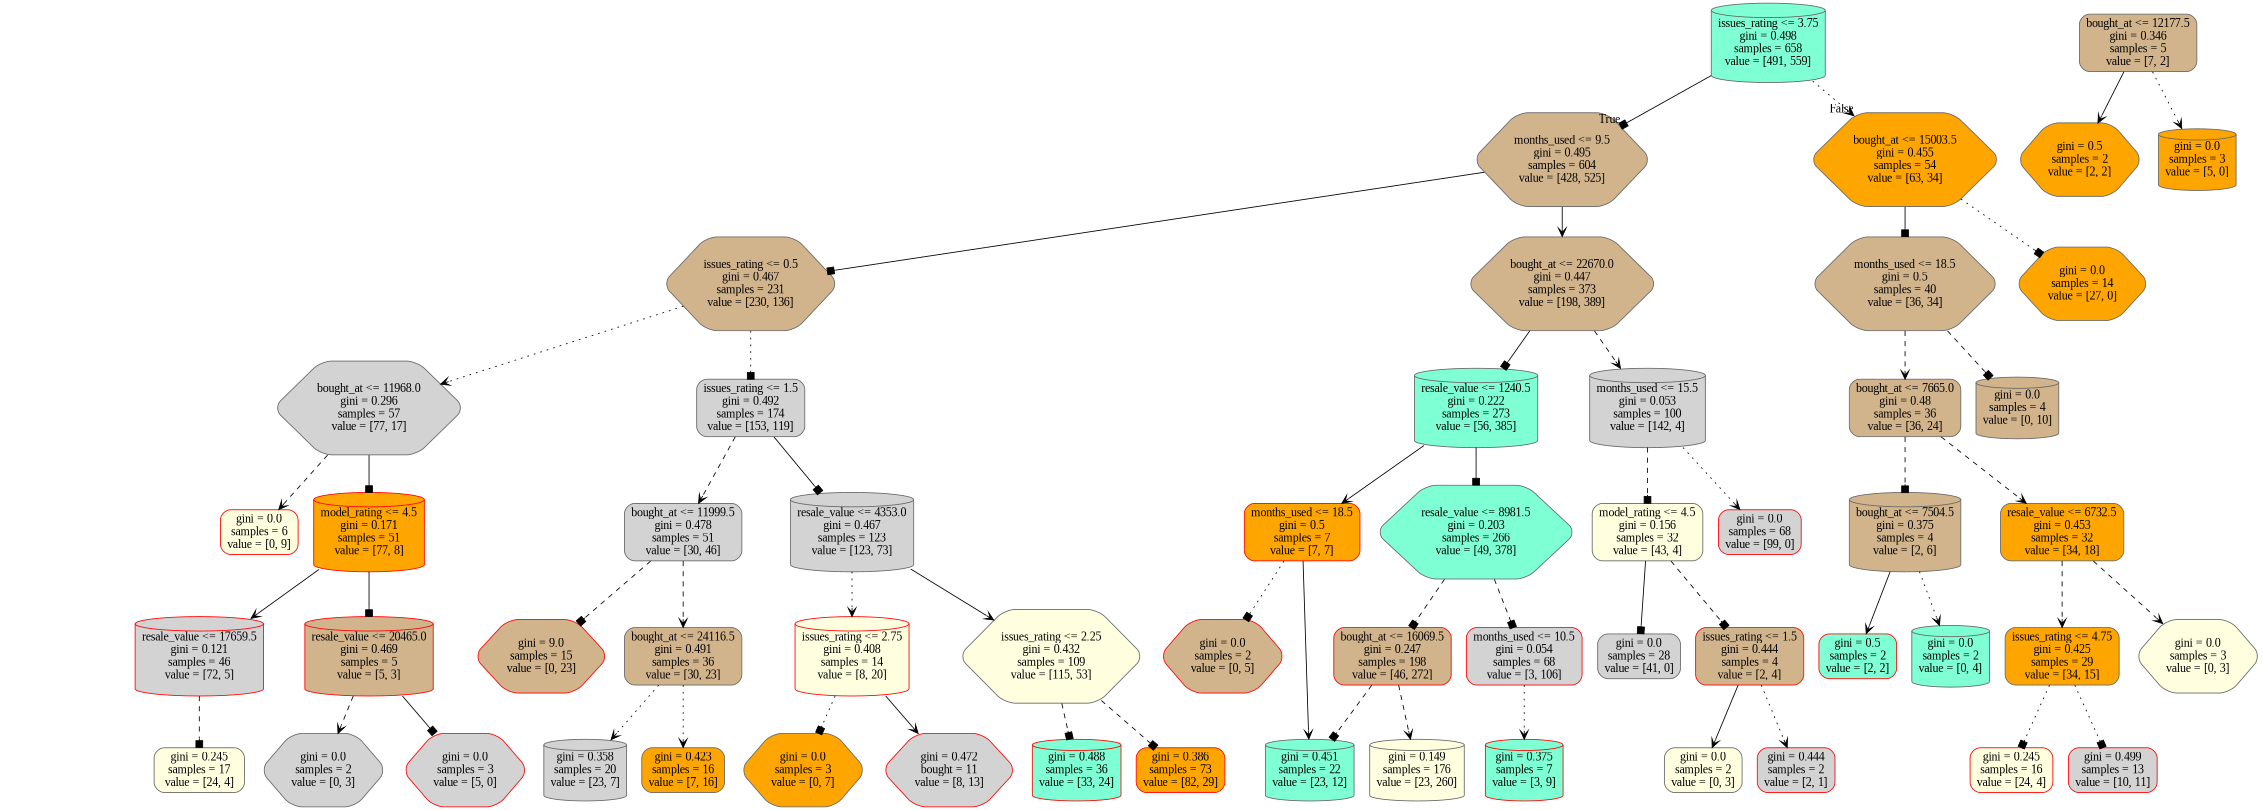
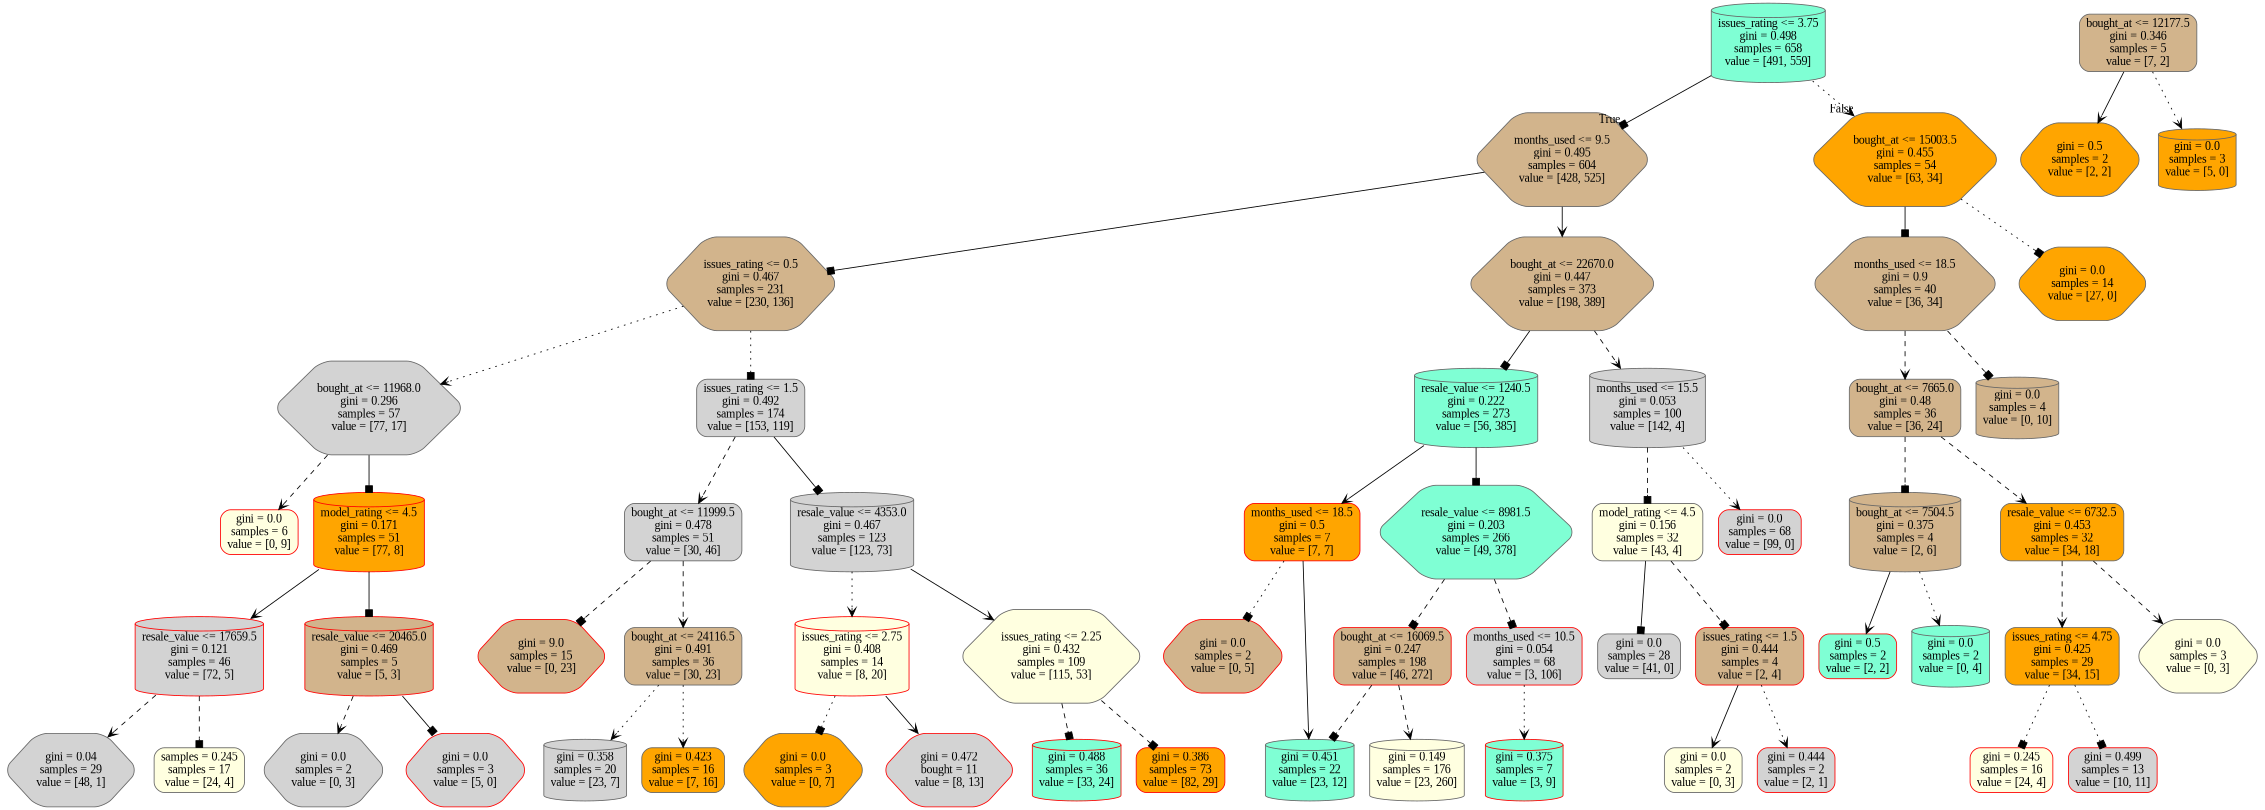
  digraph {
    fontname="Liberation Serif"
    node [color=gray40 fillcolor=lightgrey fontname="Liberation Serif" shape=box style="filled, rounded"]
    edge [arrowhead=vee fontname="Liberation Serif" style=dashed]
    n1 [fillcolor=aquamarine label="issues_rating <= 3.75\ngini = 0.498\nsamples = 658\nvalue = [491, 559]" shape=cylinder]
    n2 [fillcolor=tan label="months_used <= 9.5\ngini = 0.495\nsamples = 604\nvalue = [428, 525]" shape=hexagon]
    n3 [fillcolor=orange label="bought_at <= 15003.5\ngini = 0.455\nsamples = 54\nvalue = [63, 34]" shape=hexagon]
    n4 [fillcolor=tan label="issues_rating <= 0.5\ngini = 0.467\nsamples = 231\nvalue = [230, 136]" shape=hexagon]
    n5 [fillcolor=tan label="bought_at <= 22670.0\ngini = 0.447\nsamples = 373\nvalue = [198, 389]" shape=hexagon]
-   n6 [fillcolor=tan label="months_used <= 18.5\ngini = 0.5\nsamples = 40\nvalue = [36, 34]" shape=hexagon]
+   n6 [fillcolor=tan label="months_used <= 18.5\ngini = 0.9\nsamples = 40\nvalue = [36, 34]" shape=hexagon]
    n7 [fillcolor=orange label="gini = 0.0\nsamples = 14\nvalue = [27, 0]" shape=hexagon]
    n8 [label="bought_at <= 11968.0\ngini = 0.296\nsamples = 57\nvalue = [77, 17]" shape=hexagon]
    n9 [label="issues_rating <= 1.5\ngini = 0.492\nsamples = 174\nvalue = [153, 119]"]
    n10 [fillcolor=aquamarine label="resale_value <= 1240.5\ngini = 0.222\nsamples = 273\nvalue = [56, 385]" shape=cylinder]
    n11 [label="months_used <= 15.5\ngini = 0.053\nsamples = 100\nvalue = [142, 4]" shape=cylinder]
    n12 [color=red fillcolor=lightyellow label="gini = 0.0\nsamples = 6\nvalue = [0, 9]"]
    n13 [color=red fillcolor=orange label="model_rating <= 4.5\ngini = 0.171\nsamples = 51\nvalue = [77, 8]" shape=cylinder]
    n14 [label="bought_at <= 11999.5\ngini = 0.478\nsamples = 51\nvalue = [30, 46]"]
    n15 [label="resale_value <= 4353.0\ngini = 0.467\nsamples = 123\nvalue = [123, 73]" shape=cylinder]
    n16 [color=red label="resale_value <= 17659.5\ngini = 0.121\nsamples = 46\nvalue = [72, 5]" shape=cylinder]
    n17 [color=red fillcolor=tan label="resale_value <= 20465.0\ngini = 0.469\nsamples = 5\nvalue = [5, 3]" shape=cylinder]
-   n19 [fillcolor=lightyellow label="gini = 0.245\nsamples = 17\nvalue = [24, 4]"]
+   n18 [label="gini = 0.04\nsamples = 29\nvalue = [48, 1]" shape=hexagon]
+   n19 [fillcolor=lightyellow label="samples = 0.245\nsamples = 17\nvalue = [24, 4]"]
    n20 [label="gini = 0.0\nsamples = 2\nvalue = [0, 3]" shape=hexagon]
    n21 [color=red label="gini = 0.0\nsamples = 3\nvalue = [5, 0]" shape=hexagon]
    n22 [color=red fillcolor=tan label="gini = 9.0\nsamples = 15\nvalue = [0, 23]" shape=hexagon]
    n23 [fillcolor=tan label="bought_at <= 24116.5\ngini = 0.491\nsamples = 36\nvalue = [30, 23]"]
    n24 [color=red fillcolor=lightyellow label="issues_rating <= 2.75\ngini = 0.408\nsamples = 14\nvalue = [8, 20]" shape=cylinder]
    n25 [fillcolor=lightyellow label="issues_rating <= 2.25\ngini = 0.432\nsamples = 109\nvalue = [115, 53]" shape=hexagon]
    n26 [label="gini = 0.358\nsamples = 20\nvalue = [23, 7]" shape=cylinder]
    n27 [fillcolor=orange label="gini = 0.423\nsamples = 16\nvalue = [7, 16]"]
    n28 [fillcolor=orange label="gini = 0.0\nsamples = 3\nvalue = [0, 7]" shape=hexagon]
    n29 [color=red label="gini = 0.472\nbought = 11\nvalue = [8, 13]" shape=hexagon]
    n30 [color=red fillcolor=aquamarine label="gini = 0.488\nsamples = 36\nvalue = [33, 24]" shape=cylinder]
    n31 [color=red fillcolor=orange label="gini = 0.386\nsamples = 73\nvalue = [82, 29]"]
    n32 [color=red fillcolor=orange label="months_used <= 18.5\ngini = 0.5\nsamples = 7\nvalue = [7, 7]"]
    n33 [fillcolor=aquamarine label="resale_value <= 8981.5\ngini = 0.203\nsamples = 266\nvalue = [49, 378]" shape=hexagon]
    n34 [fillcolor=lightyellow label="model_rating <= 4.5\ngini = 0.156\nsamples = 32\nvalue = [43, 4]"]
    n35 [color=red label="gini = 0.0\nsamples = 68\nvalue = [99, 0]"]
    n36 [color=red fillcolor=tan label="gini = 0.0\nsamples = 2\nvalue = [0, 5]" shape=hexagon]
    n37 [fillcolor=aquamarine label="gini = 0.451\nsamples = 22\nvalue = [23, 12]" shape=cylinder]
    n38 [color=red fillcolor=tan label="bought_at <= 16069.5\ngini = 0.247\nsamples = 198\nvalue = [46, 272]"]
    n39 [color=red label="months_used <= 10.5\ngini = 0.054\nsamples = 68\nvalue = [3, 106]"]
    n40 [fillcolor=tan label="bought_at <= 12177.5\ngini = 0.346\nsamples = 5\nvalue = [7, 2]"]
    n41 [fillcolor=orange label="gini = 0.5\nsamples = 2\nvalue = [2, 2]" shape=hexagon]
    n42 [fillcolor=orange label="gini = 0.0\nsamples = 3\nvalue = [5, 0]" shape=cylinder]
    n43 [fillcolor=lightyellow label="gini = 0.149\nsamples = 176\nvalue = [23, 260]" shape=cylinder]
    n44 [color=red fillcolor=aquamarine label="gini = 0.375\nsamples = 7\nvalue = [3, 9]" shape=cylinder]
    n45 [label="gini = 0.0\nsamples = 28\nvalue = [41, 0]"]
    n46 [color=red fillcolor=tan label="issues_rating <= 1.5\ngini = 0.444\nsamples = 4\nvalue = [2, 4]"]
    n47 [fillcolor=lightyellow label="gini = 0.0\nsamples = 2\nvalue = [0, 3]"]
    n48 [color=red label="gini = 0.444\nsamples = 2\nvalue = [2, 1]"]
    n49 [fillcolor=tan label="bought_at <= 7665.0\ngini = 0.48\nsamples = 36\nvalue = [36, 24]"]
    n50 [fillcolor=tan label="gini = 0.0\nsamples = 4\nvalue = [0, 10]" shape=cylinder]
    n51 [fillcolor=tan label="bought_at <= 7504.5\ngini = 0.375\nsamples = 4\nvalue = [2, 6]" shape=cylinder]
    n52 [fillcolor=orange label="resale_value <= 6732.5\ngini = 0.453\nsamples = 32\nvalue = [34, 18]"]
    n53 [color=red fillcolor=aquamarine label="gini = 0.5\nsamples = 2\nvalue = [2, 2]"]
    n54 [fillcolor=aquamarine label="gini = 0.0\nsamples = 2\nvalue = [0, 4]" shape=cylinder]
    n55 [fillcolor=orange label="issues_rating <= 4.75\ngini = 0.425\nsamples = 29\nvalue = [34, 15]"]
    n56 [fillcolor=lightyellow label="gini = 0.0\nsamples = 3\nvalue = [0, 3]" shape=hexagon]
    n57 [color=red fillcolor=lightyellow label="gini = 0.245\nsamples = 16\nvalue = [24, 4]"]
    n58 [color=red label="gini = 0.499\nsamples = 13\nvalue = [10, 11]"]
    n1 -> n2 [arrowhead=box headlabel=True labelangle=45 labeldistance=2.5 style=solid]
    n1 -> n3 [headlabel=False labelangle=-45 labeldistance=2.5 style=dotted]
    n2 -> n4 [arrowhead=box style=solid]
    n2 -> n5 [style=solid]
    n3 -> n6 [arrowhead=box style=solid]
    n3 -> n7 [arrowhead=box style=dotted]
    n4 -> n8 [style=dotted]
    n4 -> n9 [arrowhead=box style=dotted]
    n5 -> n10 [arrowhead=box style=solid]
    n5 -> n11
    n6 -> n49
    n6 -> n50 [arrowhead=box]
    n8 -> n12
    n8 -> n13 [arrowhead=box style=solid]
    n9 -> n14
    n9 -> n15 [arrowhead=box style=solid]
    n10 -> n32 [style=solid]
    n10 -> n33 [arrowhead=box style=solid]
    n11 -> n34 [arrowhead=box]
    n11 -> n35 [style=dotted]
    n13 -> n16 [style=solid]
    n13 -> n17 [arrowhead=box style=solid]
    n14 -> n22 [arrowhead=box]
    n14 -> n23
    n15 -> n24 [style=dotted]
    n15 -> n25 [style=solid]
+   n16 -> n18
    n16 -> n19 [arrowhead=box]
    n17 -> n20
    n17 -> n21 [arrowhead=box style=solid]
    n23 -> n26 [style=dotted]
    n23 -> n27 [style=dotted]
    n24 -> n28 [arrowhead=box style=dotted]
    n24 -> n29 [style=solid]
    n25 -> n30 [arrowhead=box]
    n25 -> n31 [arrowhead=box]
    n32 -> n36 [arrowhead=box style=dotted]
    n32 -> n37 [style=solid]
    n33 -> n38 [arrowhead=box]
    n33 -> n39 [arrowhead=box]
    n34 -> n45 [arrowhead=box style=solid]
    n34 -> n46 [arrowhead=box]
    n38 -> n37 [arrowhead=box]
    n38 -> n43
    n39 -> n44 [style=dotted]
    n40 -> n41 [style=solid]
    n40 -> n42 [style=dotted]
    n46 -> n47 [style=solid]
    n46 -> n48 [style=dotted]
    n49 -> n51 [arrowhead=box]
    n49 -> n52
    n51 -> n53 [style=solid]
    n51 -> n54 [style=dotted]
    n52 -> n55
    n52 -> n56
    n55 -> n57 [arrowhead=box style=dotted]
    n55 -> n58 [arrowhead=box style=dotted]
  }
